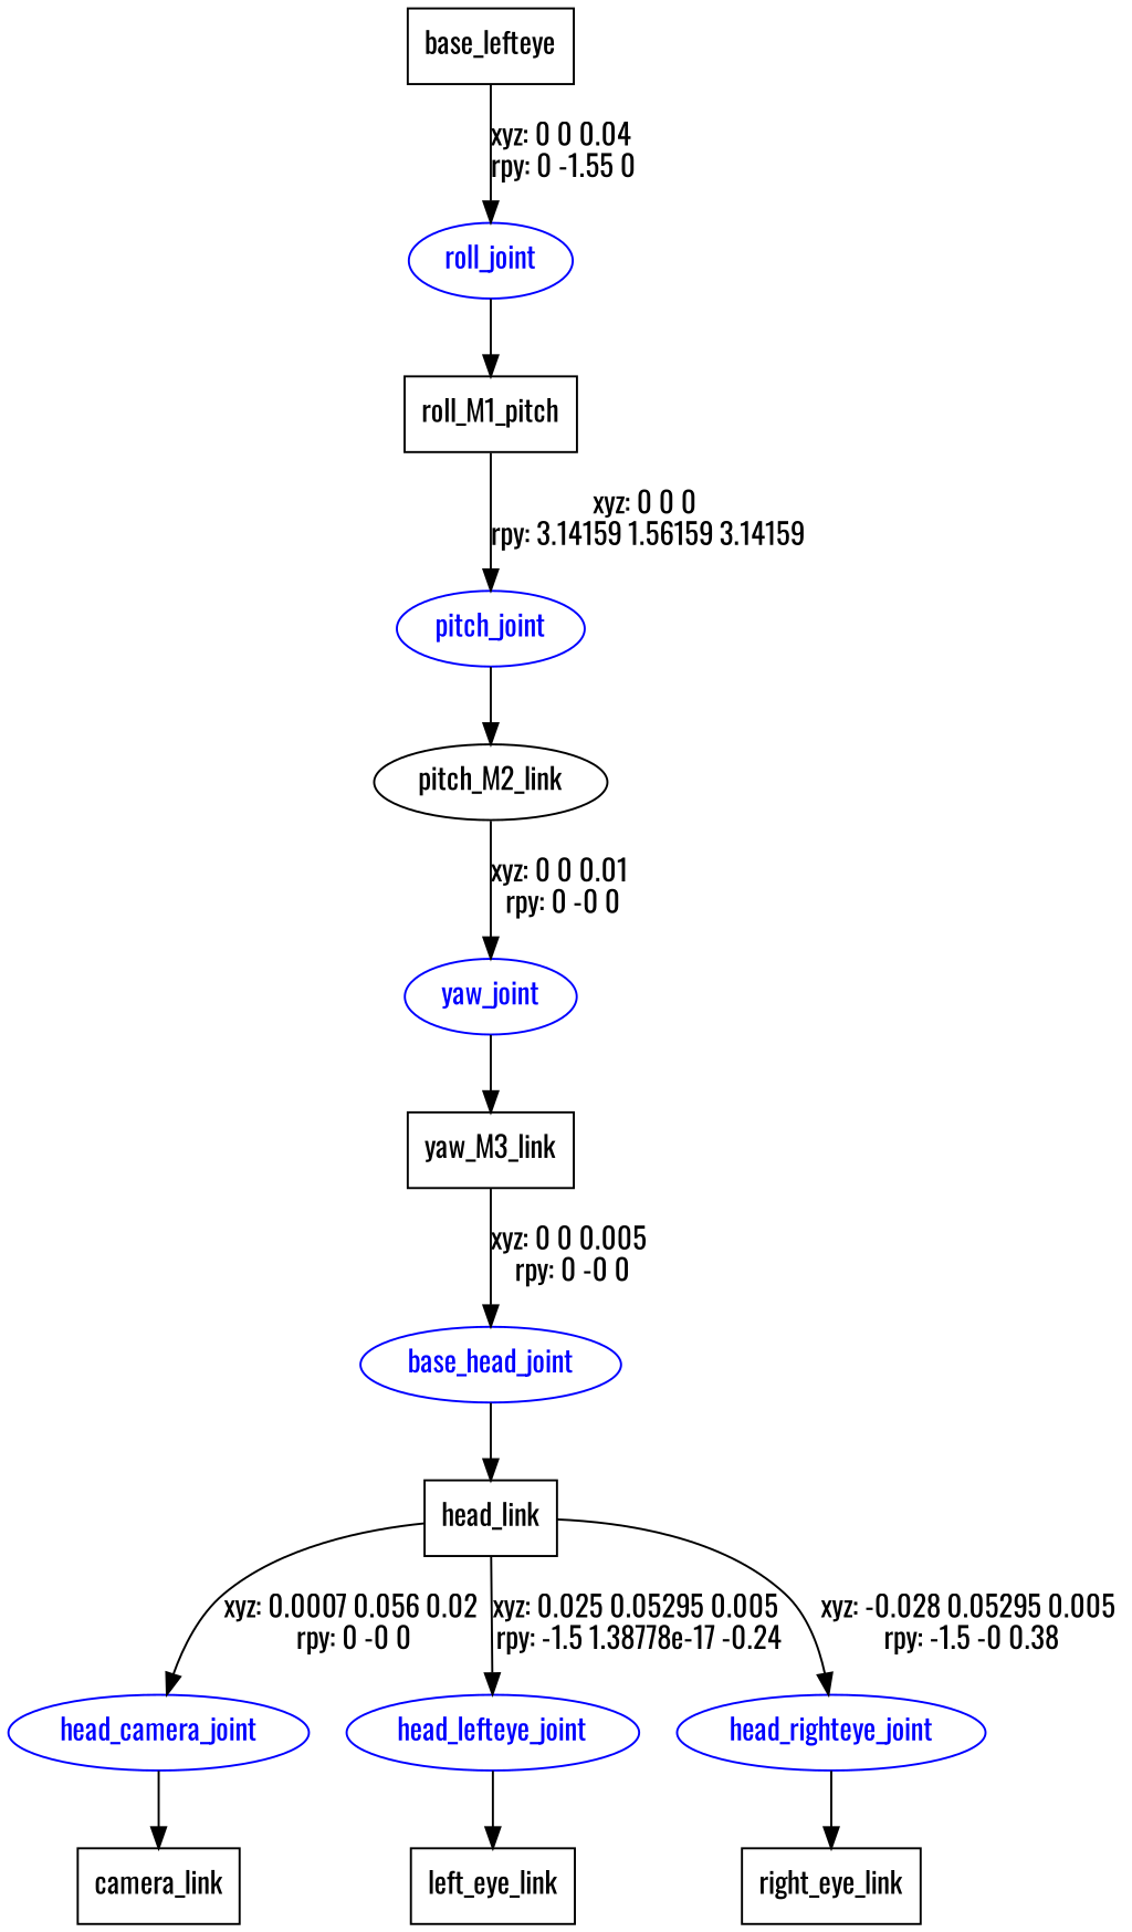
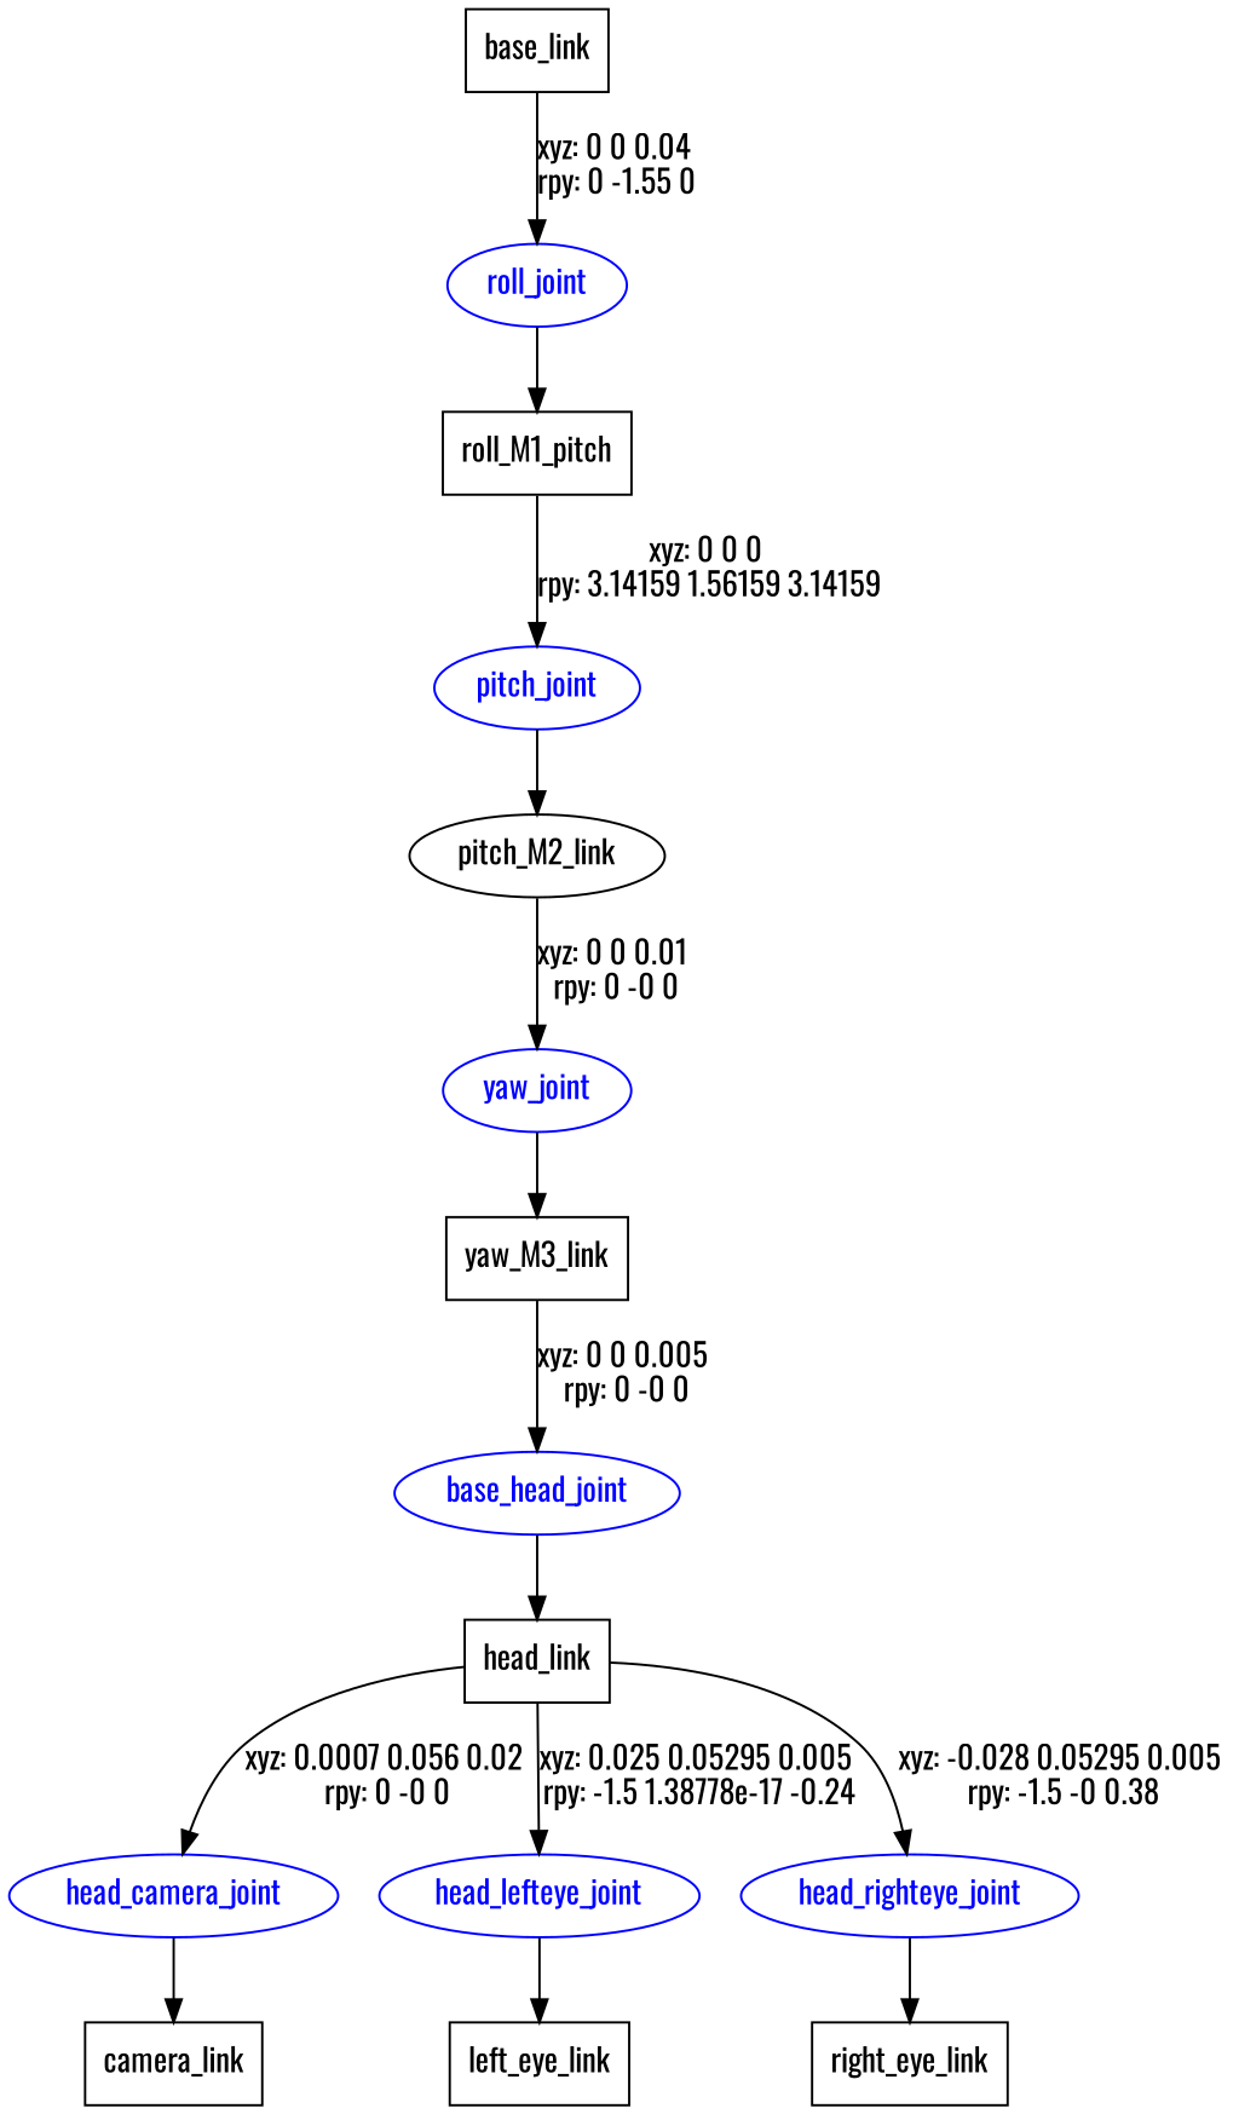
  digraph {
    fontname=Oswald
    node [fontname=Oswald shape=ellipse]
    edge [fontname=Oswald]
-   n1 [label=base_lefteye shape=box]
+   n1 [label=base_link shape=box]
    roll_joint [color=blue fontcolor=blue]
    n3 [label=roll_M1_pitch shape=box]
    pitch_joint [color=blue fontcolor=blue]
    n5 [label=pitch_M2_link]
    yaw_joint [color=blue fontcolor=blue]
    n7 [label=yaw_M3_link shape=box]
    base_head_joint [color=blue fontcolor=blue]
    n9 [label=head_link shape=box]
    head_camera_joint [color=blue fontcolor=blue]
    head_lefteye_joint [color=blue fontcolor=blue]
    head_righteye_joint [color=blue fontcolor=blue]
    n13 [label=camera_link shape=box]
    n14 [label=left_eye_link shape=box]
    n15 [label=right_eye_link shape=box]
    n1 -> roll_joint [label="xyz: 0 0 0.04 \nrpy: 0 -1.55 0"]
    roll_joint -> n3
    n3 -> pitch_joint [label="xyz: 0 0 0 \nrpy: 3.14159 1.56159 3.14159"]
    pitch_joint -> n5
    n5 -> yaw_joint [label="xyz: 0 0 0.01 \nrpy: 0 -0 0"]
    yaw_joint -> n7
    n7 -> base_head_joint [label="xyz: 0 0 0.005 \nrpy: 0 -0 0"]
    base_head_joint -> n9
    n9 -> head_camera_joint [label="xyz: 0.0007 0.056 0.02 \nrpy: 0 -0 0"]
    n9 -> head_lefteye_joint [label="xyz: 0.025 0.05295 0.005 \nrpy: -1.5 1.38778e-17 -0.24"]
    n9 -> head_righteye_joint [label="xyz: -0.028 0.05295 0.005 \nrpy: -1.5 -0 0.38"]
    head_camera_joint -> n13
    head_lefteye_joint -> n14
    head_righteye_joint -> n15
  }
